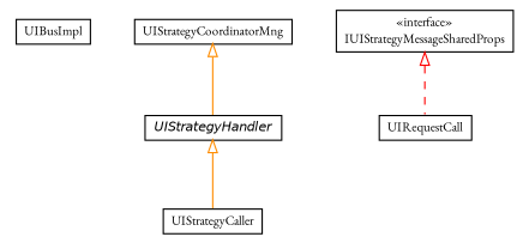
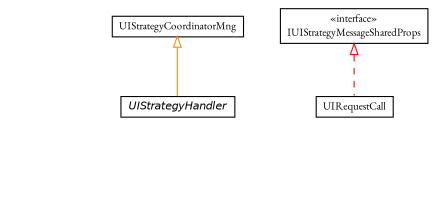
  digraph {
    fontname="EB Garamond"
    nodesep=0.25
    ranksep=0.5
    node [fontcolor=black fontname="EB Garamond" fontsize=10.0 shape=plaintext]
    edge [arrowtail=empty color=darkorange dir=back fontname="EB Garamond" fontsize=10 headport=p labelfontname=Helvetica labelfontsize=10 tailport=p]
-   n1 [label=<<table title="org.universAAL.middleware.ui.impl.UIBusImpl" border="0" cellborder="1" cellspacing="0" cellpadding="2" port="p" href="./UIBusImpl.html"> 		<tr><td><table border="0" cellspacing="0" cellpadding="1"> <tr><td align="center" balign="center"> UIBusImpl </td></tr> 		</table></td></tr> 		</table>>]
    n2 [label=<<table title="org.universAAL.middleware.ui.impl.UIStrategyCoordinatorMng" border="0" cellborder="1" cellspacing="0" cellpadding="2" port="p" href="./UIStrategyCoordinatorMng.html"> 		<tr><td><table border="0" cellspacing="0" cellpadding="1"> <tr><td align="center" balign="center"> UIStrategyCoordinatorMng </td></tr> 		</table></td></tr> 		</table>>]
    n3 [label=<<table title="org.universAAL.middleware.ui.impl.UIStrategyHandler" border="0" cellborder="1" cellspacing="0" cellpadding="2" port="p" href="./UIStrategyHandler.html"> 		<tr><td><table border="0" cellspacing="0" cellpadding="1"> <tr><td align="center" balign="center"><font face="Helvetica-Oblique"> UIStrategyHandler </font></td></tr> 		</table></td></tr> 		</table>>]
-   n4 [label=<<table title="org.universAAL.middleware.ui.impl.UIStrategyCaller" border="0" cellborder="1" cellspacing="0" cellpadding="2" port="p" href="./UIStrategyCaller.html"> 		<tr><td><table border="0" cellspacing="0" cellpadding="1"> <tr><td align="center" balign="center"> UIStrategyCaller </td></tr> 		</table></td></tr> 		</table>>]
    n5 [label=<<table title="org.universAAL.middleware.ui.impl.UIStrategyCaller.UIRequestCall" border="0" cellborder="1" cellspacing="0" cellpadding="2" port="p" href="./UIStrategyCaller.UIRequestCall.html"> 		<tr><td><table border="0" cellspacing="0" cellpadding="1"> <tr><td align="center" balign="center"> UIRequestCall </td></tr> 		</table></td></tr> 		</table>>]
    n6 [label=<<table title="org.universAAL.middleware.ui.impl.IUIStrategyMessageSharedProps" border="0" cellborder="1" cellspacing="0" cellpadding="2" port="p" href="./IUIStrategyMessageSharedProps.html"> 		<tr><td><table border="0" cellspacing="0" cellpadding="1"> <tr><td align="center" balign="center"> &#171;interface&#187; </td></tr> <tr><td align="center" balign="center"> IUIStrategyMessageSharedProps </td></tr> 		</table></td></tr> 		</table>>]
    n2 -> n3
-   n3 -> n4
    n6 -> n5 [color=red style=dashed]
  }
